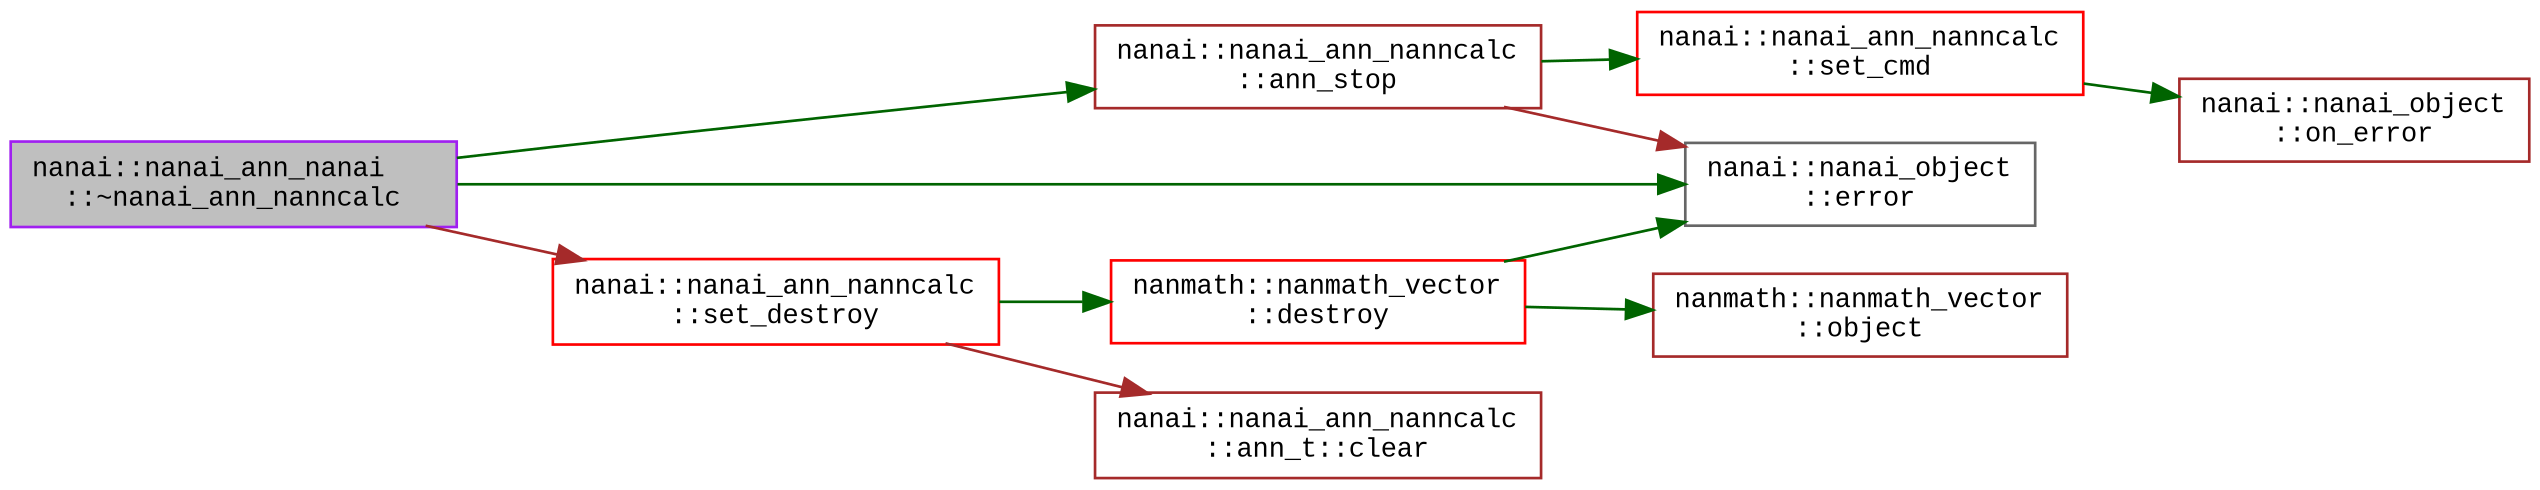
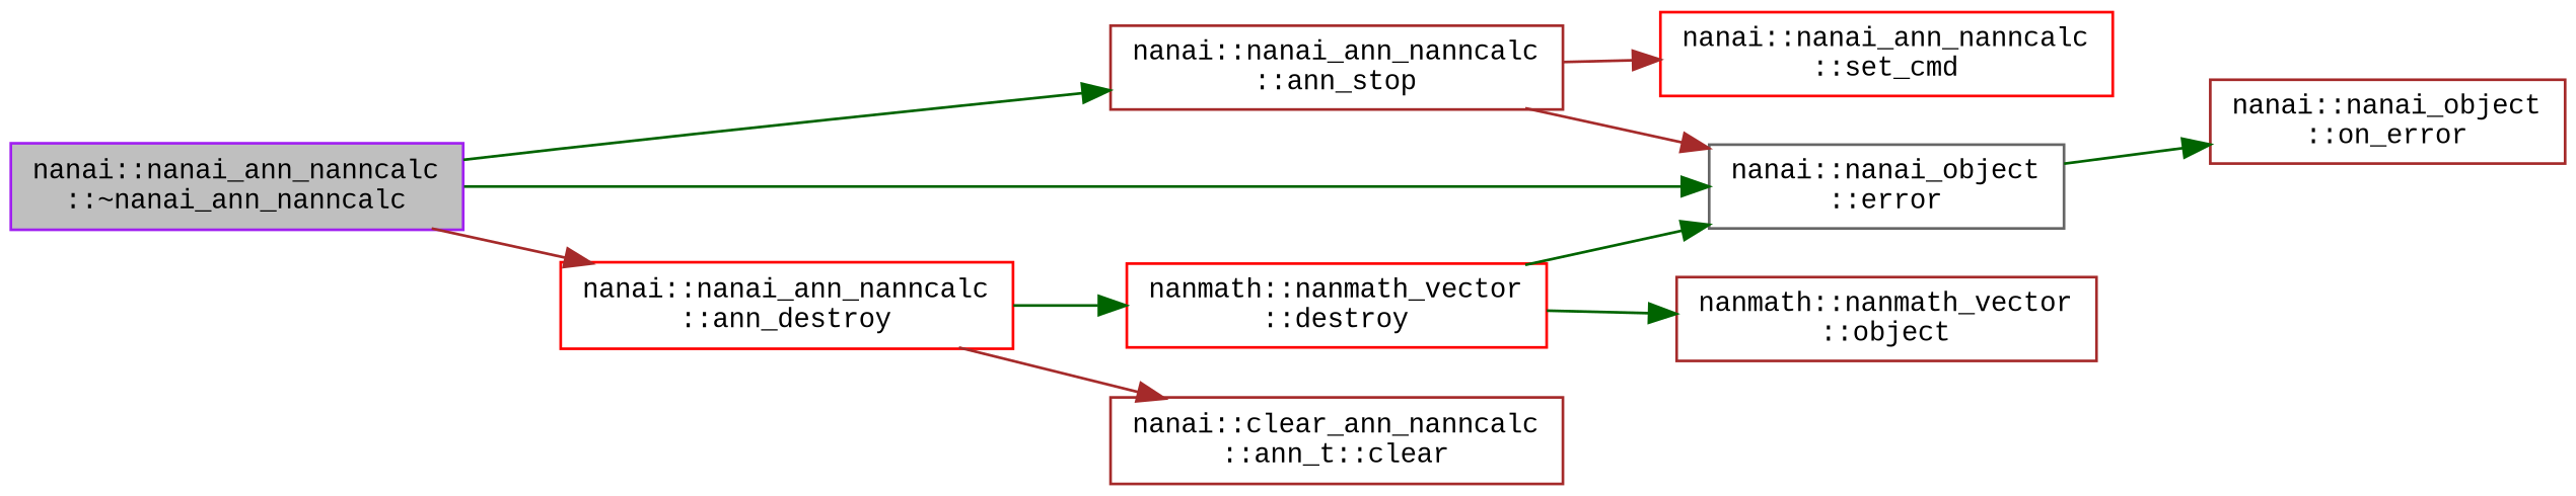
  digraph {
    fontname="Liberation Mono"
    rankdir=LR
    node [color=brown fillcolor=white fontname="Liberation Mono" fontsize=10 shape=record style=filled]
    edge [color=darkgreen fontname="Liberation Mono" fontsize=10 labelfontname=Helvetica labelfontsize=10 style=solid]
-   n1 [color=purple fillcolor=grey75 fontcolor=black height=0.2 label="nanai::nanai_ann_nanai\l::~nanai_ann_nanncalc" width=0.4]
+   n1 [color=purple fillcolor=grey75 fontcolor=black height=0.2 label="nanai::nanai_ann_nanncalc\l::~nanai_ann_nanncalc" width=0.4]
    n2 [height=0.2 label="nanai::nanai_ann_nanncalc\l::ann_stop" width=0.4]
    n3 [color=gray40 height=0.2 label="nanai::nanai_object\l::error" width=0.4]
-   n4 [color=red height=0.2 label="nanai::nanai_ann_nanncalc\l::set_destroy" width=0.4]
+   n4 [color=red height=0.2 label="nanai::nanai_ann_nanncalc\l::ann_destroy" width=0.4]
    n5 [color=red height=0.2 label="nanai::nanai_ann_nanncalc\l::set_cmd" width=0.4]
    n6 [height=0.2 label="nanai::nanai_object\l::on_error" width=0.4]
    n7 [color=red height=0.2 label="nanmath::nanmath_vector\l::destroy" width=0.4]
-   n8 [height=0.2 label="nanai::nanai_ann_nanncalc\l::ann_t::clear" width=0.4]
+   n8 [height=0.2 label="nanai::clear_ann_nanncalc\l::ann_t::clear" width=0.4]
    n9 [height=0.2 label="nanmath::nanmath_vector\l::object" width=0.4]
    n1 -> n2
    n1 -> n3
    n1 -> n4 [color=brown]
    n2 -> n3 [color=brown]
-   n2 -> n5
-   n5 -> n6
+   n2 -> n5 [color=brown]
+   n3 -> n6
    n4 -> n7
    n4 -> n8 [color=brown]
    n7 -> n3
    n7 -> n9
  }
